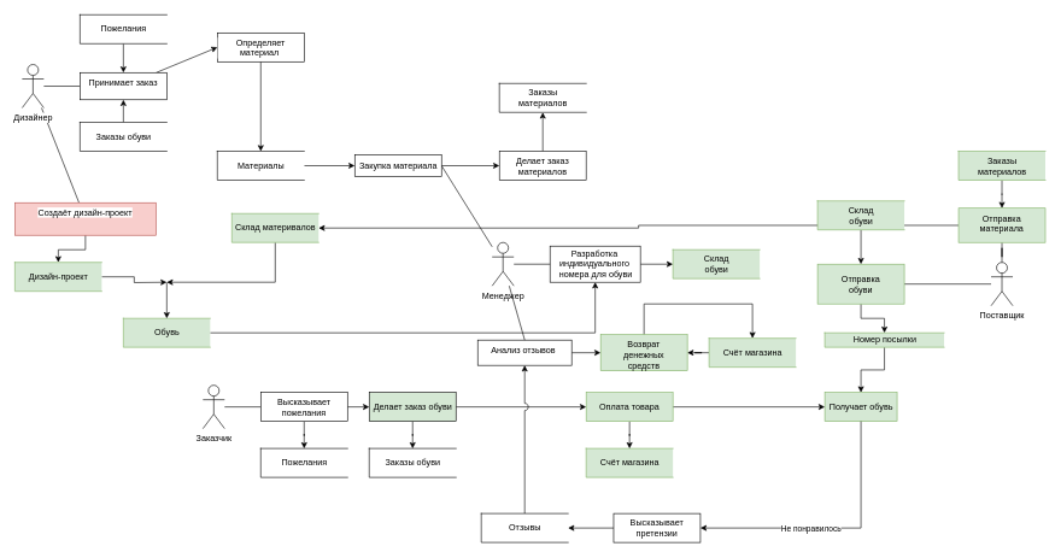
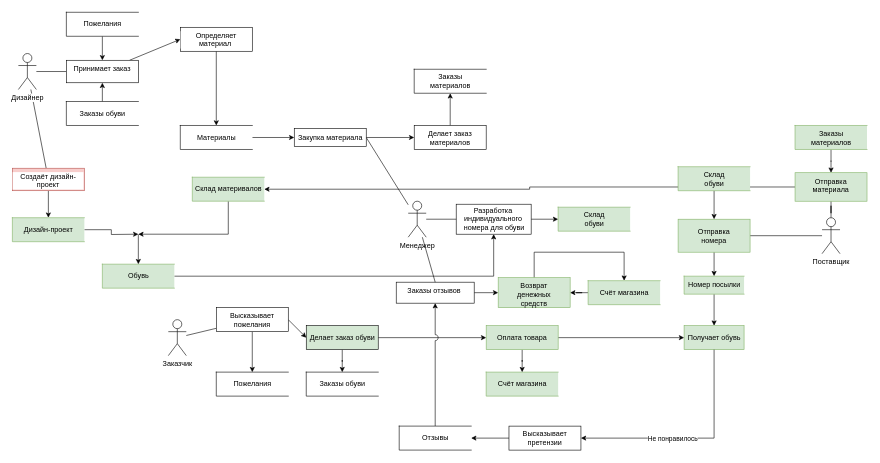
  <mxCell id="0" />
  <mxCell id="1" parent="0" />
  <mxCell id="2" value="Менеджер" style="shape=umlActor;verticalLabelPosition=bottom;verticalAlign=top;html=1;outlineConnect=0;" parent="1" vertex="1"><mxGeometry x="680" y="335" width="30" height="60" as="geometry" /></mxCell>
  <mxCell id="3" value="" style="edgeStyle=none;rounded=0;orthogonalLoop=1;jettySize=auto;html=1;endArrow=none;endFill=0;strokeColor=#000000;" parent="1" source="4" target="32" edge="1"><mxGeometry relative="1" as="geometry" /></mxCell>
  <mxCell id="4" value="Заказчик" style="shape=umlActor;verticalLabelPosition=bottom;verticalAlign=top;html=1;outlineConnect=0;" parent="1" vertex="1"><mxGeometry x="280" y="532.5" width="30" height="60" as="geometry" /></mxCell>
  <mxCell id="5" style="edgeStyle=orthogonalEdgeStyle;rounded=0;orthogonalLoop=1;jettySize=auto;html=1;endArrow=none;endFill=0;" parent="1" source="7" target="50" edge="1"><mxGeometry relative="1" as="geometry" /></mxCell>
  <mxCell id="6" style="edgeStyle=orthogonalEdgeStyle;rounded=0;orthogonalLoop=1;jettySize=auto;html=1;endArrow=none;endFill=0;" parent="1" source="7" target="57" edge="1"><mxGeometry relative="1" as="geometry" /></mxCell>
  <mxCell id="7" value="Поставщик" style="shape=umlActor;verticalLabelPosition=bottom;verticalAlign=top;html=1;outlineConnect=0;fillColor=default;strokeColor=default;fontColor=default;" parent="1" vertex="1"><mxGeometry x="1370" y="362.5" width="30" height="60" as="geometry" /></mxCell>
  <mxCell id="8" value="" style="rounded=0;orthogonalLoop=1;jettySize=auto;html=1;labelBorderColor=none;endArrow=none;endFill=0;strokeColor=default;labelBackgroundColor=default;fontColor=default;" parent="1" source="10" target="18" edge="1"><mxGeometry relative="1" as="geometry" /></mxCell>
  <mxCell id="9" style="rounded=0;orthogonalLoop=1;jettySize=auto;html=1;endArrow=none;endFill=0;strokeColor=default;labelBackgroundColor=default;fontColor=default;" parent="1" source="10" target="43" edge="1"><mxGeometry relative="1" as="geometry" /></mxCell>
  <mxCell id="10" value="Дизайнер" style="shape=umlActor;verticalLabelPosition=bottom;verticalAlign=top;html=1;outlineConnect=0;strokeColor=default;labelBackgroundColor=default;fontColor=default;" parent="1" vertex="1"><mxGeometry x="30" y="88.75" width="30" height="60" as="geometry" /></mxCell>
  <mxCell id="11" style="edgeStyle=orthogonalEdgeStyle;rounded=0;sketch=0;jumpStyle=none;jumpSize=10;orthogonalLoop=1;jettySize=auto;html=1;shadow=0;labelBorderColor=none;verticalAlign=middle;" parent="1" source="13" target="41" edge="1"><mxGeometry relative="1" as="geometry" /></mxCell>
  <mxCell id="12" value="" style="edgeStyle=orthogonalEdgeStyle;rounded=0;orthogonalLoop=1;jettySize=auto;html=1;" parent="1" source="13" target="66" edge="1"><mxGeometry relative="1" as="geometry" /></mxCell>
  <mxCell id="13" value="Делает заказ обуви" style="html=1;dashed=0;whitespace=wrap;fillColor=#d5e8d4;" parent="1" vertex="1"><mxGeometry x="510" y="542.5" width="120" height="40" as="geometry" /></mxCell>
  <mxCell id="14" value="" style="edgeStyle=orthogonalEdgeStyle;rounded=0;orthogonalLoop=1;jettySize=auto;html=1;" parent="1" source="15" target="68" edge="1"><mxGeometry relative="1" as="geometry" /></mxCell>
- <mxCell id="15" value="Анализ отзывов&amp;nbsp;" style="whiteSpace=wrap;html=1;verticalAlign=top;" parent="1" vertex="1"><mxGeometry x="660" y="470" width="130" height="35" as="geometry" /></mxCell>
+ <mxCell id="15" value="Заказы отзывов&amp;nbsp;" style="whiteSpace=wrap;html=1;verticalAlign=top;" parent="1" vertex="1"><mxGeometry x="660" y="470" width="130" height="35" as="geometry" /></mxCell>
  <mxCell id="16" value="" style="endArrow=none;html=1;rounded=0;labelBorderColor=none;exitX=0.5;exitY=0;exitDx=0;exitDy=0;" parent="1" source="15" target="2" edge="1"><mxGeometry width="50" height="50" relative="1" as="geometry"><mxPoint x="580" y="593.75" as="sourcePoint" /><mxPoint x="630" y="543.75" as="targetPoint" /></mxGeometry></mxCell>
  <mxCell id="17" style="edgeStyle=none;rounded=0;orthogonalLoop=1;jettySize=auto;html=1;entryX=0;entryY=0.5;entryDx=0;entryDy=0;endArrow=classic;endFill=1;strokeColor=default;labelBackgroundColor=default;fontColor=default;" parent="1" source="18" target="20" edge="1"><mxGeometry relative="1" as="geometry" /></mxCell>
  <mxCell id="18" value="Принимает заказ" style="whiteSpace=wrap;html=1;verticalAlign=top;strokeColor=default;labelBackgroundColor=default;fontColor=default;" parent="1" vertex="1"><mxGeometry x="110" y="100" width="120" height="37.5" as="geometry" /></mxCell>
  <mxCell id="19" style="edgeStyle=orthogonalEdgeStyle;rounded=0;orthogonalLoop=1;jettySize=auto;html=1;strokeColor=default;labelBackgroundColor=default;fontColor=default;" parent="1" source="20" target="26" edge="1"><mxGeometry relative="1" as="geometry" /></mxCell>
  <mxCell id="20" value="Определяет материал&amp;nbsp;" style="whiteSpace=wrap;html=1;verticalAlign=top;strokeColor=default;labelBackgroundColor=default;fontColor=default;" parent="1" vertex="1"><mxGeometry x="300" y="45" width="120" height="40" as="geometry" /></mxCell>
  <mxCell id="21" style="rounded=0;orthogonalLoop=1;jettySize=auto;html=1;exitX=1;exitY=0.5;exitDx=0;exitDy=0;strokeColor=default;endArrow=none;endFill=0;" parent="1" source="23" target="2" edge="1"><mxGeometry relative="1" as="geometry" /></mxCell>
  <mxCell id="22" style="edgeStyle=orthogonalEdgeStyle;rounded=0;orthogonalLoop=1;jettySize=auto;html=1;" parent="1" source="23" target="28" edge="1"><mxGeometry relative="1" as="geometry" /></mxCell>
  <mxCell id="23" value="Закупка материала" style="html=1;dashed=0;whitespace=wrap;fillColor=default;strokeColor=default;fontColor=default;" parent="1" vertex="1"><mxGeometry x="490" y="213.75" width="120" height="30" as="geometry" /></mxCell>
  <mxCell id="24" style="edgeStyle=none;rounded=0;orthogonalLoop=1;jettySize=auto;html=1;exitX=0.5;exitY=1;exitDx=0;exitDy=0;" parent="1" source="23" target="23" edge="1"><mxGeometry relative="1" as="geometry" /></mxCell>
  <mxCell id="25" style="edgeStyle=orthogonalEdgeStyle;rounded=0;orthogonalLoop=1;jettySize=auto;html=1;" parent="1" source="26" target="23" edge="1"><mxGeometry relative="1" as="geometry" /></mxCell>
  <mxCell id="26" value="Материалы" style="html=1;dashed=0;whitespace=wrap;shape=partialRectangle;right=0;strokeColor=default;labelBackgroundColor=default;fontColor=default;" parent="1" vertex="1"><mxGeometry x="300" y="208.75" width="120" height="40" as="geometry" /></mxCell>
  <mxCell id="27" style="edgeStyle=orthogonalEdgeStyle;rounded=0;sketch=0;jumpStyle=none;jumpSize=10;orthogonalLoop=1;jettySize=auto;html=1;shadow=0;labelBorderColor=none;verticalAlign=middle;" parent="1" source="28" target="44" edge="1"><mxGeometry relative="1" as="geometry"><mxPoint x="750" y="170" as="targetPoint" /></mxGeometry></mxCell>
  <mxCell id="28" value="Делает заказ материалов" style="whiteSpace=wrap;html=1;verticalAlign=top;fillColor=default;strokeColor=default;fontColor=default;" parent="1" vertex="1"><mxGeometry x="690" y="208.75" width="120" height="40" as="geometry" /></mxCell>
  <mxCell id="29" value="Получает обувь" style="html=1;dashed=0;whitespace=wrap;fillColor=#d5e8d4;strokeColor=#82b366;" parent="1" vertex="1"><mxGeometry x="1140" y="542.5" width="100" height="40" as="geometry" /></mxCell>
  <mxCell id="30" style="edgeStyle=none;rounded=0;orthogonalLoop=1;jettySize=auto;html=1;exitX=1;exitY=0.5;exitDx=0;exitDy=0;entryX=0;entryY=0.5;entryDx=0;entryDy=0;endArrow=classic;endFill=1;strokeColor=#000000;" parent="1" source="32" target="13" edge="1"><mxGeometry relative="1" as="geometry" /></mxCell>
  <mxCell id="31" style="edgeStyle=orthogonalEdgeStyle;rounded=0;orthogonalLoop=1;jettySize=auto;html=1;" parent="1" source="32" target="54" edge="1"><mxGeometry relative="1" as="geometry" /></mxCell>
- <mxCell id="32" value="Высказывает пожелания" style="whiteSpace=wrap;html=1;verticalAlign=top;" parent="1" vertex="1"><mxGeometry x="360" y="542.5" width="120" height="40" as="geometry" /></mxCell>
+ <mxCell id="32" value="Высказывает пожелания" style="whiteSpace=wrap;html=1;verticalAlign=top;" parent="1" vertex="1"><mxGeometry x="360" y="512.5" width="120" height="40" as="geometry" /></mxCell>
  <mxCell id="33" style="edgeStyle=none;rounded=0;orthogonalLoop=1;jettySize=auto;html=1;entryX=1;entryY=0.5;entryDx=0;entryDy=0;endArrow=none;endFill=0;strokeColor=#000000;" parent="1" source="32" target="32" edge="1"><mxGeometry relative="1" as="geometry" /></mxCell>
  <mxCell id="34" value="" style="edgeStyle=none;rounded=0;orthogonalLoop=1;jettySize=auto;html=1;endArrow=classic;endFill=1;strokeColor=#000000;exitX=0.5;exitY=1;exitDx=0;exitDy=0;" parent="1" source="29" target="37" edge="1"><mxGeometry relative="1" as="geometry"><mxPoint x="1150.351" y="732.149" as="sourcePoint" /><Array as="points"><mxPoint x="1190" y="730" /></Array></mxGeometry></mxCell>
  <mxCell id="35" value="Не понравилось" style="edgeLabel;html=1;align=center;verticalAlign=middle;resizable=0;points=[];" parent="34" vertex="1" connectable="0"><mxGeometry x="-0.209" y="2" relative="1" as="geometry"><mxPoint x="-72" y="2" as="offset" /></mxGeometry></mxCell>
  <mxCell id="36" style="edgeStyle=orthogonalEdgeStyle;rounded=0;orthogonalLoop=1;jettySize=auto;html=1;" parent="1" source="37" target="40" edge="1"><mxGeometry relative="1" as="geometry" /></mxCell>
  <mxCell id="37" value="Высказывает&lt;br&gt;претензии" style="whiteSpace=wrap;html=1;dashed=0;" parent="1" vertex="1"><mxGeometry x="848" y="710" width="120" height="40" as="geometry" /></mxCell>
  <mxCell id="38" value="Счёт магазина" style="html=1;dashed=0;whitespace=wrap;shape=partialRectangle;right=0;fillColor=#d5e8d4;strokeColor=#82b366;" parent="1" vertex="1"><mxGeometry x="810" y="620" width="120" height="40" as="geometry" /></mxCell>
  <mxCell id="39" style="edgeStyle=orthogonalEdgeStyle;rounded=0;jumpStyle=arc;orthogonalLoop=1;jettySize=auto;html=1;entryX=0.5;entryY=1;entryDx=0;entryDy=0;labelBorderColor=none;verticalAlign=middle;jumpSize=10;" parent="1" source="40" target="15" edge="1"><mxGeometry relative="1" as="geometry" /></mxCell>
  <mxCell id="40" value="Отзывы" style="html=1;dashed=0;whitespace=wrap;shape=partialRectangle;right=0;" parent="1" vertex="1"><mxGeometry x="665" y="710" width="120" height="40" as="geometry" /></mxCell>
  <mxCell id="41" value="Заказы обуви" style="html=1;dashed=0;whitespace=wrap;shape=partialRectangle;right=0;" parent="1" vertex="1"><mxGeometry x="510" y="620" width="120" height="40" as="geometry" /></mxCell>
  <mxCell id="42" style="edgeStyle=orthogonalEdgeStyle;rounded=0;orthogonalLoop=1;jettySize=auto;html=1;" edge="1" parent="1" source="43" target="74"><mxGeometry relative="1" as="geometry"><mxPoint x="80" y="360" as="targetPoint" /></mxGeometry></mxCell>
- <mxCell id="43" value="Создаёт дизайн-проект" style="whiteSpace=wrap;html=1;verticalAlign=top;strokeColor=#b85450;labelBackgroundColor=default;fillColor=#f8cecc;" parent="1" vertex="1"><mxGeometry x="20" y="280" width="195" height="45" as="geometry" /></mxCell>
+ <mxCell id="43" value="Создаёт дизайн-проект" style="whiteSpace=wrap;html=1;verticalAlign=top;strokeColor=#b85450;labelBackgroundColor=default;fillColor=#f8cecc;" parent="1" vertex="1"><mxGeometry x="20" y="280" width="120" height="37.5" as="geometry" /></mxCell>
  <mxCell id="44" value="Заказы &lt;br&gt;материалов" style="html=1;dashed=0;whitespace=wrap;shape=partialRectangle;right=0;" parent="1" vertex="1"><mxGeometry x="690" y="115" width="120" height="40" as="geometry" /></mxCell>
  <mxCell id="45" style="edgeStyle=orthogonalEdgeStyle;rounded=0;orthogonalLoop=1;jettySize=auto;html=1;strokeColor=default;labelBackgroundColor=default;fontColor=default;" parent="1" source="58" target="46" edge="1"><mxGeometry relative="1" as="geometry"><mxPoint x="1107" y="248.75" as="sourcePoint" /></mxGeometry></mxCell>
  <mxCell id="46" value="Склад &lt;br&gt;обуви" style="html=1;dashed=0;whitespace=wrap;shape=partialRectangle;right=0;fillColor=#d5e8d4;strokeColor=#82b366;labelBackgroundColor=none;fontColor=default;" parent="1" vertex="1"><mxGeometry x="930" y="345" width="120" height="40" as="geometry" /></mxCell>
  <mxCell id="47" style="edgeStyle=orthogonalEdgeStyle;rounded=0;sketch=0;jumpStyle=none;jumpSize=10;orthogonalLoop=1;jettySize=auto;html=1;exitX=0.5;exitY=0;exitDx=0;exitDy=0;entryX=0.5;entryY=1;entryDx=0;entryDy=0;shadow=0;labelBorderColor=none;verticalAlign=middle;strokeColor=default;labelBackgroundColor=default;fontColor=default;" parent="1" source="48" target="18" edge="1"><mxGeometry relative="1" as="geometry" /></mxCell>
  <mxCell id="48" value="Заказы обуви" style="html=1;dashed=0;whitespace=wrap;shape=partialRectangle;right=0;strokeColor=default;labelBackgroundColor=default;fontColor=default;" parent="1" vertex="1"><mxGeometry x="110" y="168.75" width="120" height="40" as="geometry" /></mxCell>
  <mxCell id="49" style="edgeStyle=orthogonalEdgeStyle;rounded=0;orthogonalLoop=1;jettySize=auto;html=1;" edge="1" parent="1" source="50" target="72"><mxGeometry relative="1" as="geometry"><mxPoint x="440" y="311.25" as="targetPoint" /></mxGeometry></mxCell>
  <mxCell id="50" value="Отправка&lt;br&gt;материала" style="whiteSpace=wrap;html=1;verticalAlign=top;fillColor=#d5e8d4;strokeColor=#82b366;fontColor=default;" parent="1" vertex="1"><mxGeometry x="1325" y="287.5" width="120" height="47.5" as="geometry" /></mxCell>
  <mxCell id="51" style="edgeStyle=orthogonalEdgeStyle;rounded=0;sketch=0;jumpStyle=none;jumpSize=10;orthogonalLoop=1;jettySize=auto;html=1;shadow=0;labelBorderColor=none;verticalAlign=middle;" parent="1" source="52" target="50" edge="1"><mxGeometry relative="1" as="geometry" /></mxCell>
  <mxCell id="52" value="Заказы &lt;br&gt;материалов" style="html=1;dashed=0;whitespace=wrap;shape=partialRectangle;right=0;fillColor=#d5e8d4;strokeColor=#82b366;fontColor=default;" parent="1" vertex="1"><mxGeometry x="1325" y="208.75" width="120" height="40" as="geometry" /></mxCell>
  <mxCell id="53" style="edgeStyle=orthogonalEdgeStyle;rounded=0;sketch=0;jumpStyle=none;jumpSize=10;orthogonalLoop=1;jettySize=auto;html=1;shadow=0;labelBorderColor=none;verticalAlign=middle;" parent="1" source="57" target="63" edge="1"><mxGeometry relative="1" as="geometry"><mxPoint x="1190" y="507.5" as="sourcePoint" /><mxPoint x="1190" y="460" as="targetPoint" /></mxGeometry></mxCell>
  <mxCell id="54" value="Пожелания" style="html=1;dashed=0;whitespace=wrap;shape=partialRectangle;right=0;" parent="1" vertex="1"><mxGeometry x="360" y="620" width="120" height="40" as="geometry" /></mxCell>
  <mxCell id="55" style="edgeStyle=orthogonalEdgeStyle;rounded=0;orthogonalLoop=1;jettySize=auto;html=1;entryX=0.5;entryY=0;entryDx=0;entryDy=0;strokeColor=default;labelBackgroundColor=default;fontColor=default;" parent="1" source="56" target="18" edge="1"><mxGeometry relative="1" as="geometry" /></mxCell>
  <mxCell id="56" value="Пожелания" style="html=1;dashed=0;whitespace=wrap;shape=partialRectangle;right=0;strokeColor=default;labelBackgroundColor=default;fontColor=default;" parent="1" vertex="1"><mxGeometry x="110" y="20" width="120" height="40" as="geometry" /></mxCell>
- <mxCell id="57" value="Отправка&lt;br&gt;обуви" style="whiteSpace=wrap;html=1;verticalAlign=middle;fillColor=#d5e8d4;strokeColor=#82b366;" parent="1" vertex="1"><mxGeometry x="1130" y="365" width="120" height="55" as="geometry" /></mxCell>
+ <mxCell id="57" value="Отправка&lt;br&gt;номера" style="whiteSpace=wrap;html=1;verticalAlign=middle;fillColor=#d5e8d4;strokeColor=#82b366;" parent="1" vertex="1"><mxGeometry x="1130" y="365" width="120" height="55" as="geometry" /></mxCell>
  <mxCell id="58" value="Разработка&amp;nbsp;&lt;br&gt;индивидуального&amp;nbsp;&lt;br&gt;номера для обуви&lt;br&gt;" style="html=1;dashed=0;whitespace=wrap;fontColor=default;fillColor=default;strokeColor=default;labelBackgroundColor=default;" parent="1" vertex="1"><mxGeometry x="760" y="340" width="125" height="50" as="geometry" /></mxCell>
  <mxCell id="59" value="" style="endArrow=none;html=1;rounded=0;labelBackgroundColor=default;fontColor=default;strokeColor=default;" parent="1" source="2" target="58" edge="1"><mxGeometry width="50" height="50" relative="1" as="geometry"><mxPoint x="1110" y="480" as="sourcePoint" /><mxPoint x="1160" y="430" as="targetPoint" /></mxGeometry></mxCell>
  <mxCell id="60" style="edgeStyle=orthogonalEdgeStyle;rounded=0;orthogonalLoop=1;jettySize=auto;html=1;labelBackgroundColor=default;fontColor=default;strokeColor=default;" parent="1" source="61" target="57" edge="1"><mxGeometry relative="1" as="geometry" /></mxCell>
  <mxCell id="61" value="Склад &lt;br&gt;обуви" style="html=1;dashed=0;whitespace=wrap;shape=partialRectangle;right=0;fillColor=#d5e8d4;strokeColor=#82b366;labelBackgroundColor=none;fontColor=default;" parent="1" vertex="1"><mxGeometry x="1130" y="277.5" width="120" height="40" as="geometry" /></mxCell>
  <mxCell id="62" style="edgeStyle=orthogonalEdgeStyle;rounded=0;orthogonalLoop=1;jettySize=auto;html=1;" parent="1" source="63" target="29" edge="1"><mxGeometry relative="1" as="geometry" /></mxCell>
- <mxCell id="63" value="Номер посылки" style="html=1;dashed=0;whitespace=wrap;shape=partialRectangle;right=0;verticalAlign=middle;fillColor=#d5e8d4;strokeColor=#82b366;" parent="1" vertex="1"><mxGeometry x="1140" y="460" width="165" height="20" as="geometry" /></mxCell>
+ <mxCell id="63" value="Номер посылки" style="html=1;dashed=0;whitespace=wrap;shape=partialRectangle;right=0;verticalAlign=middle;fillColor=#d5e8d4;strokeColor=#82b366;" parent="1" vertex="1"><mxGeometry x="1140" y="460" width="100" height="30" as="geometry" /></mxCell>
  <mxCell id="64" style="edgeStyle=orthogonalEdgeStyle;rounded=0;orthogonalLoop=1;jettySize=auto;html=1;" parent="1" source="66" target="29" edge="1"><mxGeometry relative="1" as="geometry" /></mxCell>
  <mxCell id="65" style="edgeStyle=orthogonalEdgeStyle;rounded=0;orthogonalLoop=1;jettySize=auto;html=1;" parent="1" source="66" target="38" edge="1"><mxGeometry relative="1" as="geometry" /></mxCell>
  <mxCell id="66" value="Оплата товара" style="whiteSpace=wrap;html=1;dashed=0;fillColor=#d5e8d4;strokeColor=#82b366;" parent="1" vertex="1"><mxGeometry x="810" y="542.5" width="120" height="40" as="geometry" /></mxCell>
  <mxCell id="67" style="edgeStyle=orthogonalEdgeStyle;rounded=0;orthogonalLoop=1;jettySize=auto;html=1;" edge="1" parent="1" source="68" target="70"><mxGeometry relative="1" as="geometry"><Array as="points"><mxPoint x="890" y="420" /><mxPoint x="1040" y="420" /></Array></mxGeometry></mxCell>
  <mxCell id="68" value="Возврат&lt;br&gt;денежных &lt;br&gt;средств" style="whiteSpace=wrap;html=1;verticalAlign=top;fillColor=#d5e8d4;strokeColor=#82b366;" parent="1" vertex="1"><mxGeometry x="830" y="462.5" width="120" height="50" as="geometry" /></mxCell>
  <mxCell id="69" style="edgeStyle=orthogonalEdgeStyle;rounded=0;orthogonalLoop=1;jettySize=auto;html=1;" parent="1" source="70" target="68" edge="1"><mxGeometry relative="1" as="geometry" /></mxCell>
  <mxCell id="70" value="Счёт магазина" style="html=1;dashed=0;whitespace=wrap;shape=partialRectangle;right=0;fillColor=#d5e8d4;strokeColor=#82b366;" parent="1" vertex="1"><mxGeometry x="980" y="467.5" width="120" height="40" as="geometry" /></mxCell>
  <mxCell id="71" style="edgeStyle=orthogonalEdgeStyle;rounded=0;orthogonalLoop=1;jettySize=auto;html=1;" edge="1" parent="1" source="72"><mxGeometry relative="1" as="geometry"><mxPoint x="230" y="390" as="targetPoint" /><Array as="points"><mxPoint x="380" y="390" /></Array></mxGeometry></mxCell>
  <mxCell id="72" value="Склад материвалов" style="html=1;dashed=0;whitespace=wrap;shape=partialRectangle;right=0;fillColor=#d5e8d4;strokeColor=#82b366;labelBackgroundColor=none;fontColor=default;" vertex="1" parent="1"><mxGeometry x="320" y="295" width="120" height="40" as="geometry" /></mxCell>
  <mxCell id="73" style="edgeStyle=orthogonalEdgeStyle;rounded=0;orthogonalLoop=1;jettySize=auto;html=1;" edge="1" parent="1" source="74"><mxGeometry relative="1" as="geometry"><mxPoint x="230" y="390" as="targetPoint" /></mxGeometry></mxCell>
  <mxCell id="74" value="Дизайн-проект" style="html=1;dashed=0;whitespace=wrap;shape=partialRectangle;right=0;fillColor=#d5e8d4;strokeColor=#82b366;labelBackgroundColor=none;fontColor=default;" vertex="1" parent="1"><mxGeometry x="20" y="362.5" width="120" height="40" as="geometry" /></mxCell>
  <mxCell id="75" style="edgeStyle=orthogonalEdgeStyle;rounded=0;orthogonalLoop=1;jettySize=auto;html=1;" edge="1" parent="1" source="76" target="58"><mxGeometry relative="1" as="geometry" /></mxCell>
  <mxCell id="76" value="Обувь" style="html=1;dashed=0;whitespace=wrap;shape=partialRectangle;right=0;fillColor=#d5e8d4;strokeColor=#82b366;labelBackgroundColor=none;fontColor=default;" vertex="1" parent="1"><mxGeometry x="170" y="440" width="120" height="40" as="geometry" /></mxCell>
  <mxCell id="77" value="" style="endArrow=classic;html=1;rounded=0;" edge="1" parent="1" target="76"><mxGeometry width="50" height="50" relative="1" as="geometry"><mxPoint x="230" y="390" as="sourcePoint" /><mxPoint x="90" y="440" as="targetPoint" /></mxGeometry></mxCell>
